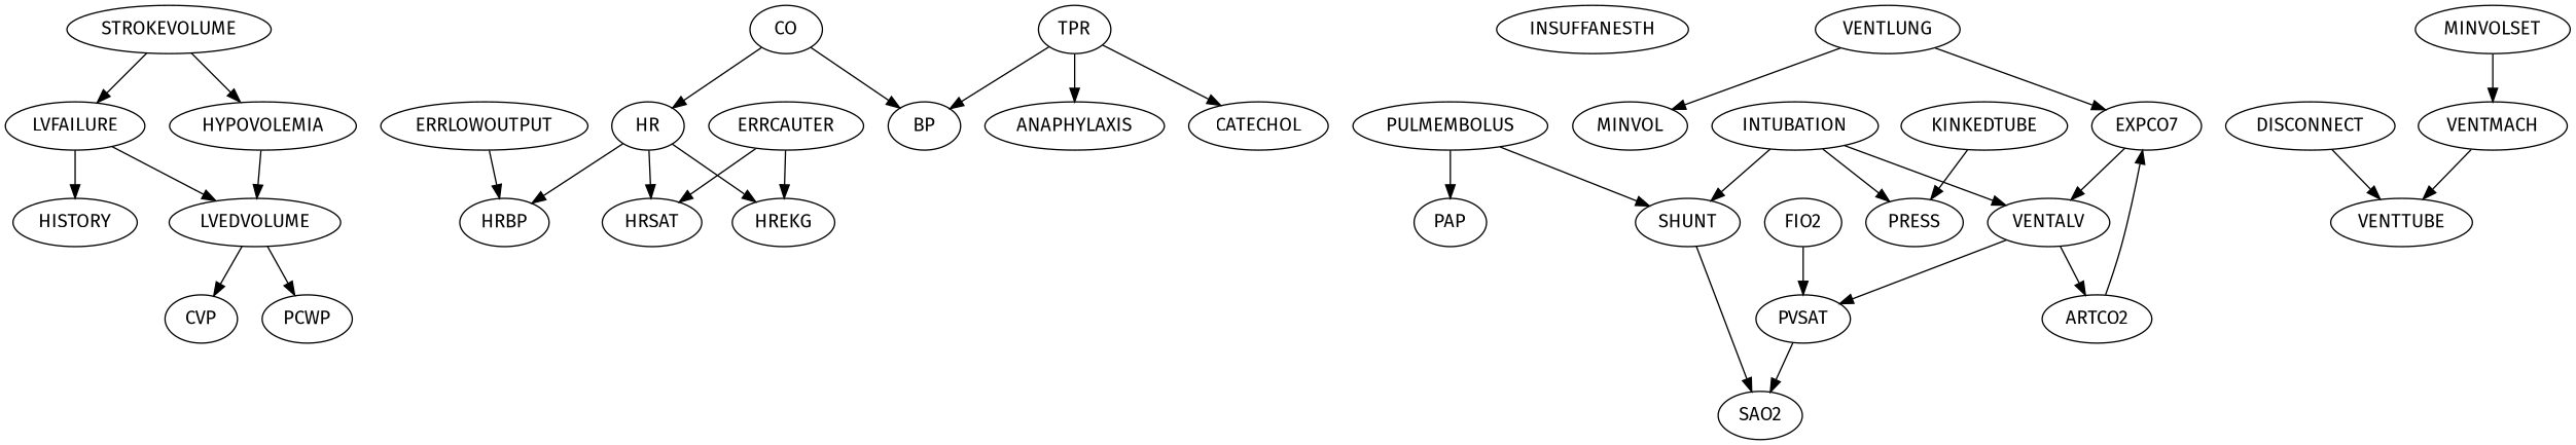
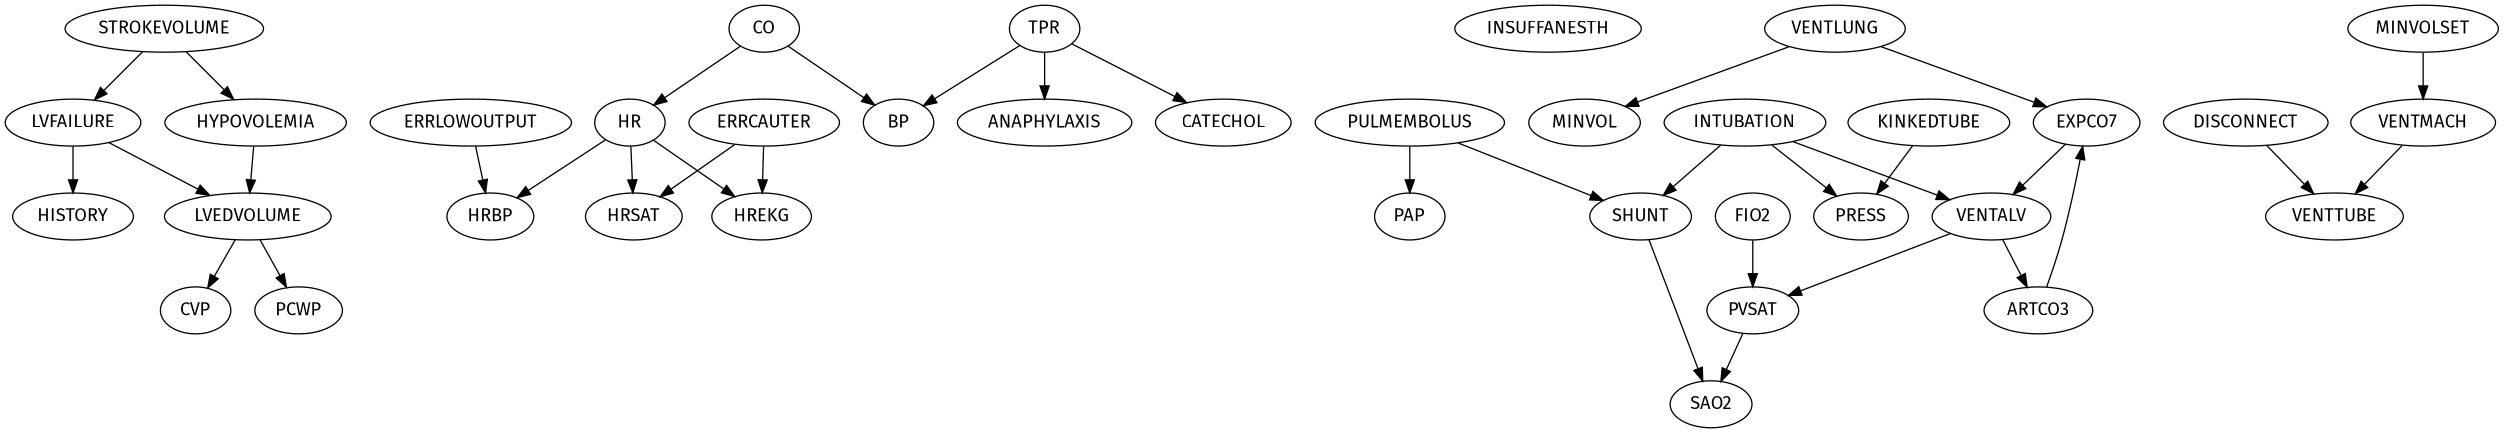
  digraph {
    fontname="Fira Sans"
    node [fontname="Fira Sans"]
    edge [fontname="Fira Sans"]
    LVFAILURE
    HISTORY
    LVEDVOLUME
    CVP
    PCWP
    HYPOVOLEMIA
    STROKEVOLUME
    CO
    HR
    BP
    HRBP
    HREKG
    HRSAT
    ERRLOWOUTPUT
    ERRCAUTER
    INSUFFANESTH
    TPR
    ANAPHYLAXIS
    CATECHOL
    n20 [label=EXPCO7]
    VENTALV
-   ARTCO2
+   ARTCO2 [label=ARTCO3]
    PVSAT
    VENTLUNG
    MINVOL
    KINKEDTUBE
    PRESS
    FIO2
    SAO2
    SHUNT
    PULMEMBOLUS
    PAP
    INTUBATION
    DISCONNECT
    VENTTUBE
    MINVOLSET
    VENTMACH
    LVFAILURE -> HISTORY
    LVFAILURE -> LVEDVOLUME
    LVEDVOLUME -> CVP
    LVEDVOLUME -> PCWP
    HYPOVOLEMIA -> LVEDVOLUME
    STROKEVOLUME -> LVFAILURE
    STROKEVOLUME -> HYPOVOLEMIA
    CO -> HR
    CO -> BP
    HR -> HRBP
    HR -> HREKG
    HR -> HRSAT
    ERRLOWOUTPUT -> HRBP
    ERRCAUTER -> HREKG
    ERRCAUTER -> HRSAT
    TPR -> BP
    TPR -> ANAPHYLAXIS
    TPR -> CATECHOL
    n20 -> VENTALV
    VENTALV -> ARTCO2
    VENTALV -> PVSAT
    ARTCO2 -> n20
    PVSAT -> SAO2
    VENTLUNG -> n20
    VENTLUNG -> MINVOL
    KINKEDTUBE -> PRESS
    FIO2 -> PVSAT
    SHUNT -> SAO2
    PULMEMBOLUS -> SHUNT
    PULMEMBOLUS -> PAP
    INTUBATION -> VENTALV
    INTUBATION -> PRESS
    INTUBATION -> SHUNT
    DISCONNECT -> VENTTUBE
    MINVOLSET -> VENTMACH
    VENTMACH -> VENTTUBE
  }
